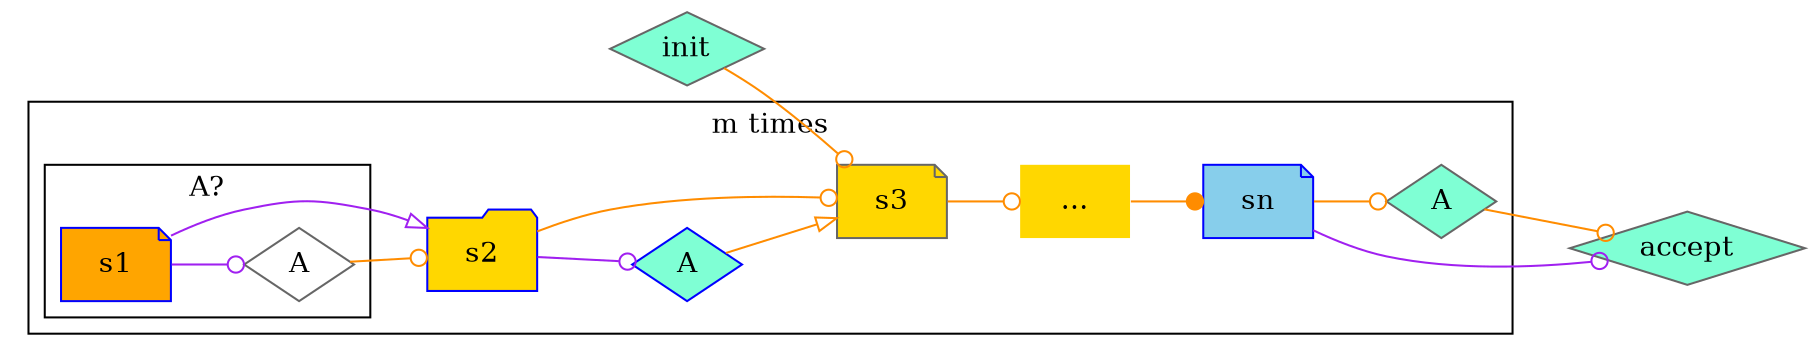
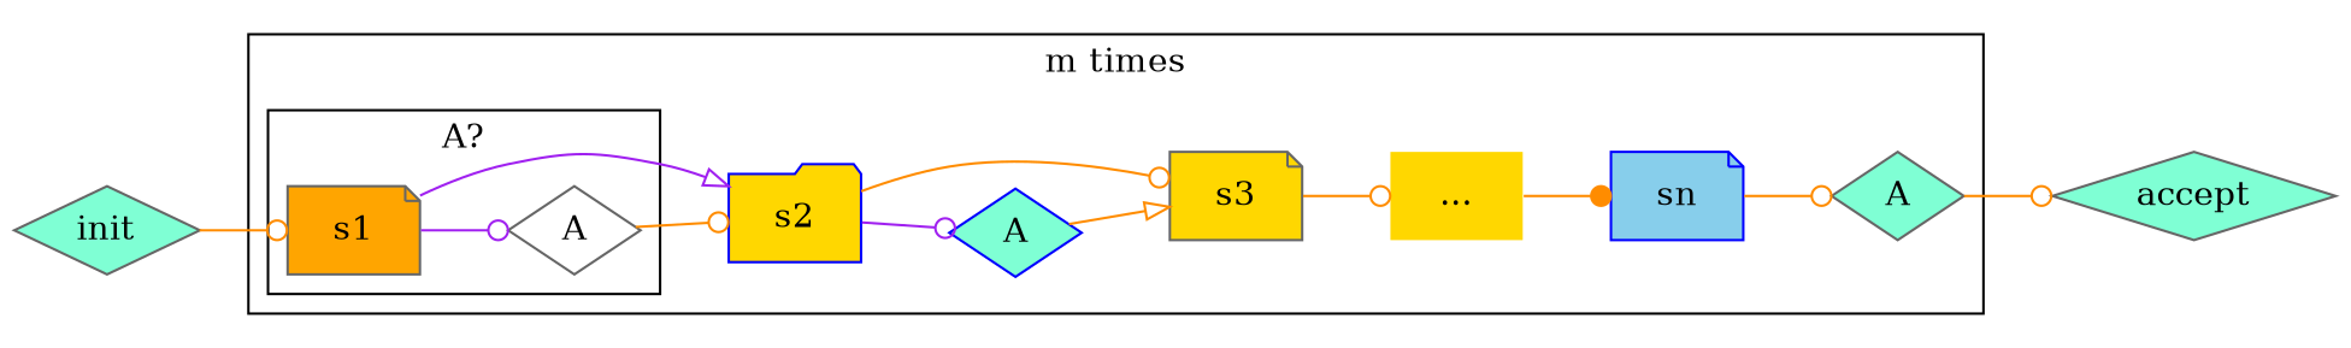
  digraph {
    rankdir=LR
    node [color=gray40 fillcolor=aquamarine shape=diamond style=filled]
    edge [arrowhead=odot color=darkorange]
    n1 [fillcolor=white label=A]
-   s1 [color=blue fillcolor=orange shape=note]
+   s1 [fillcolor=orange shape=note]
    s2 [color=blue fillcolor=gold shape=folder]
    n4 [color=blue label=A]
    s3 [fillcolor=gold shape=note]
    n6 [fillcolor=gold label="..." shape=none]
    sn [color=blue fillcolor=skyblue shape=note]
    n8 [label=A]
    accept
    init
    subgraph cluster_1 {
      label="m times"
      s2
      n4
      s3
      n6
      sn
      n8
      subgraph cluster_2 {
        label="A?"
        n1
        s1
      }
    }
    n1 -> s2
    s1 -> n1 [color=purple]
    s1 -> s2 [arrowhead=onormal color=purple]
    s2 -> n4 [color=purple]
    s2 -> s3
    n4 -> s3 [arrowhead=onormal]
    s3 -> n6
    n6 -> sn [arrowhead=dot]
    sn -> n8
-   sn -> accept [color=purple]
    n8 -> accept
-   init -> s3
+   init -> s1
  }
